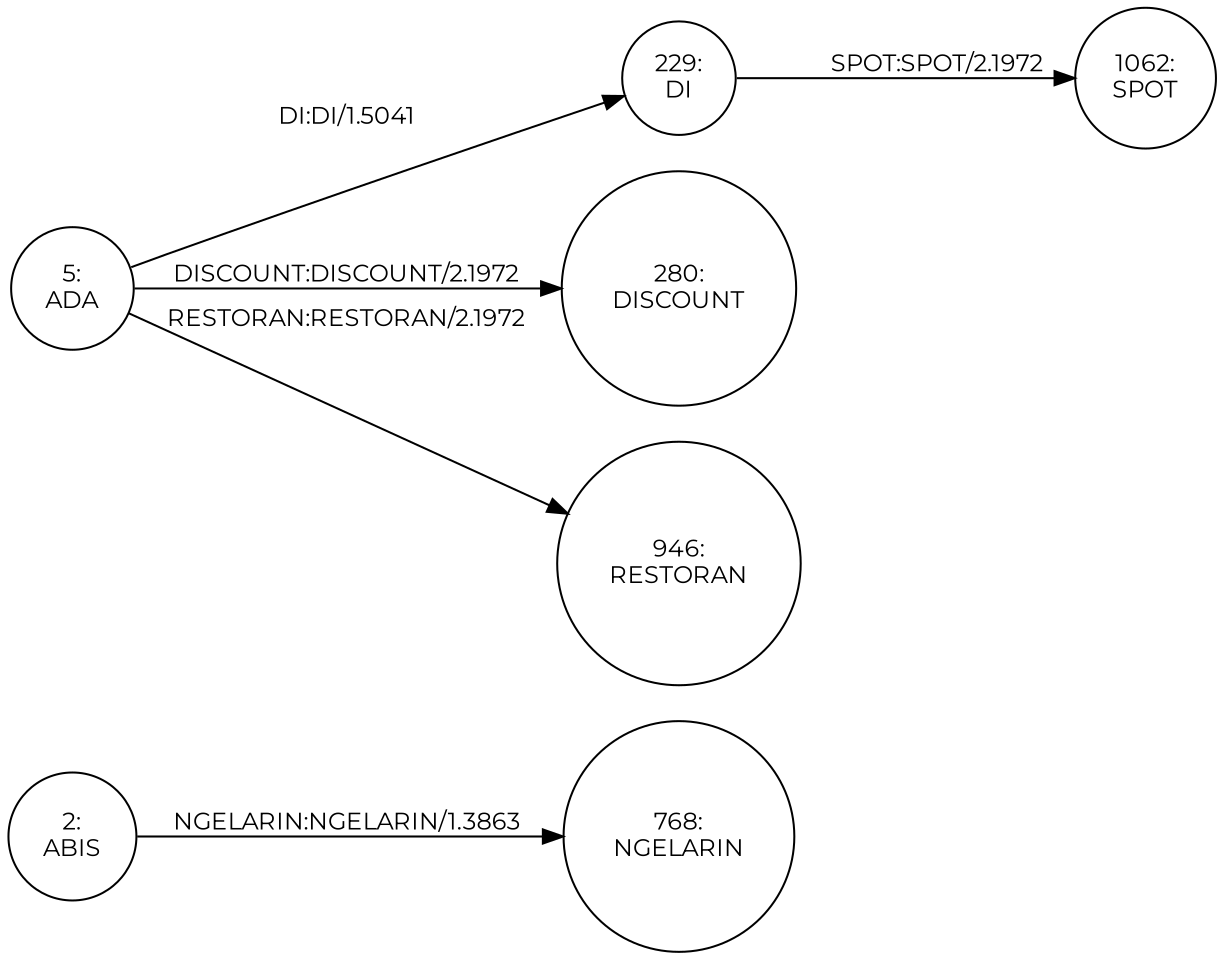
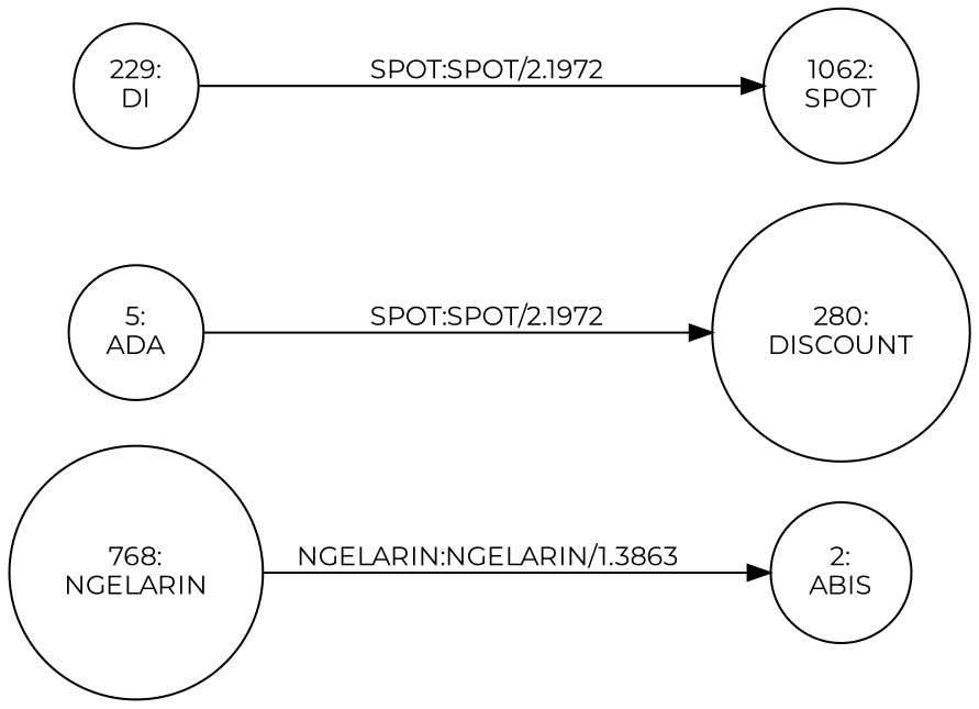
  digraph {
    fontname=Montserrat
    nodesep=0.25
    rankdir=LR
    ranksep=0.4
    node [fontname=Montserrat fontsize=12 shape=circle style=solid]
    edge [fontname=Montserrat fontsize=12]
    n1 [label="2:\nABIS"]
    n2 [label="768:\nNGELARIN"]
    n3 [label="5:\nADA"]
    n4 [label="229:\nDI"]
    n5 [label="280:\nDISCOUNT"]
-   n6 [label="946:\nRESTORAN"]
    n7 [label="1062:\nSPOT"]
-   n1 -> n2 [label="NGELARIN:NGELARIN/1.3863"]
-   n3 -> n4 [label="DI:DI/1.5041"]
-   n3 -> n5 [label="DISCOUNT:DISCOUNT/2.1972"]
-   n3 -> n6 [label="RESTORAN:RESTORAN/2.1972"]
+   n2 -> n1 [label="NGELARIN:NGELARIN/1.3863"]
+   n3 -> n5 [label="SPOT:SPOT/2.1972"]
    n4 -> n7 [label="SPOT:SPOT/2.1972"]
  }
